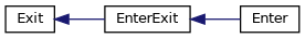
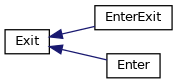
  digraph {
    rankdir=LR
    node [color=black fillcolor=white fontname=Helvetica fontsize=10 shape=record style=filled]
    edge [color=midnightblue dir=back fontname=Helvetica fontsize=10 labelfontname=Helvetica labelfontsize=10 style=solid]
    n1 [height=0.2 label=EnterExit width=0.4]
    n2 [height=0.2 label=Enter width=0.4]
    n3 [height=0.2 label=Exit width=0.4]
-   n1 -> n2
+   n3 -> n2
    n3 -> n1
  }
